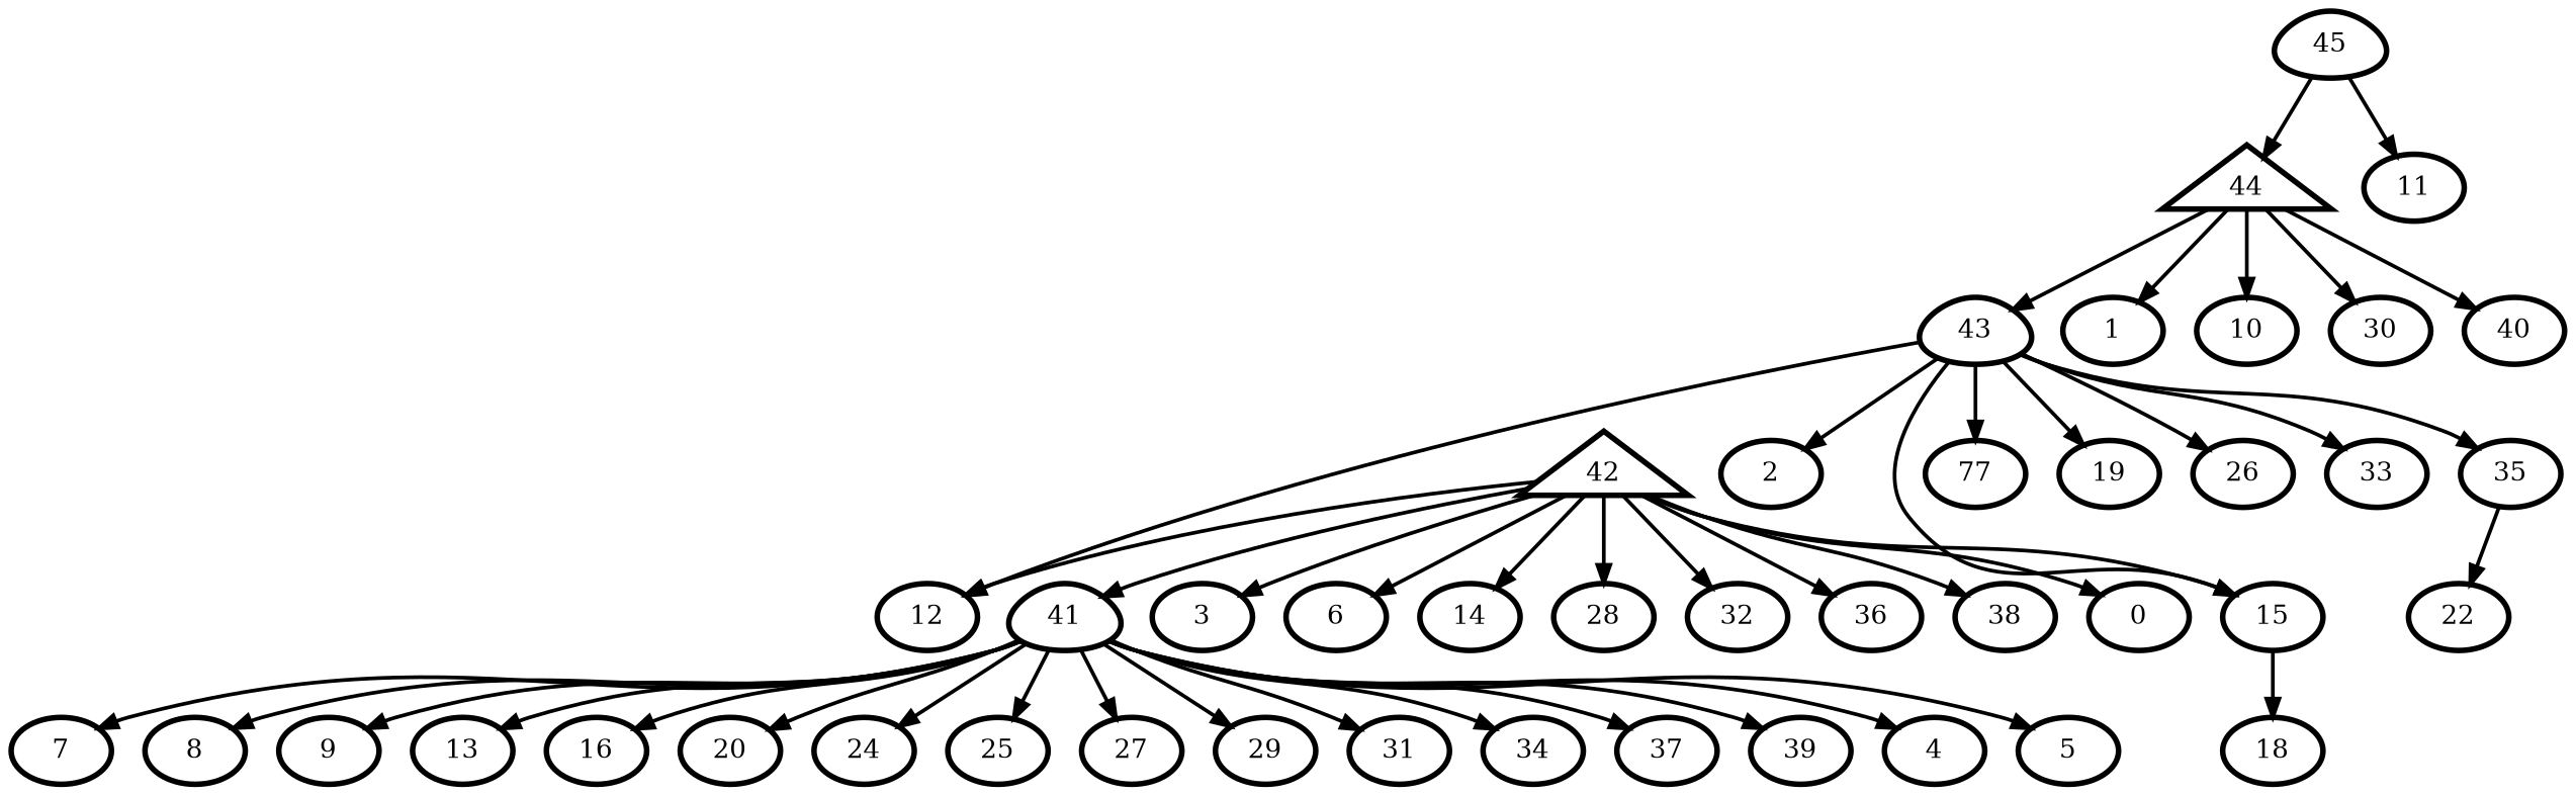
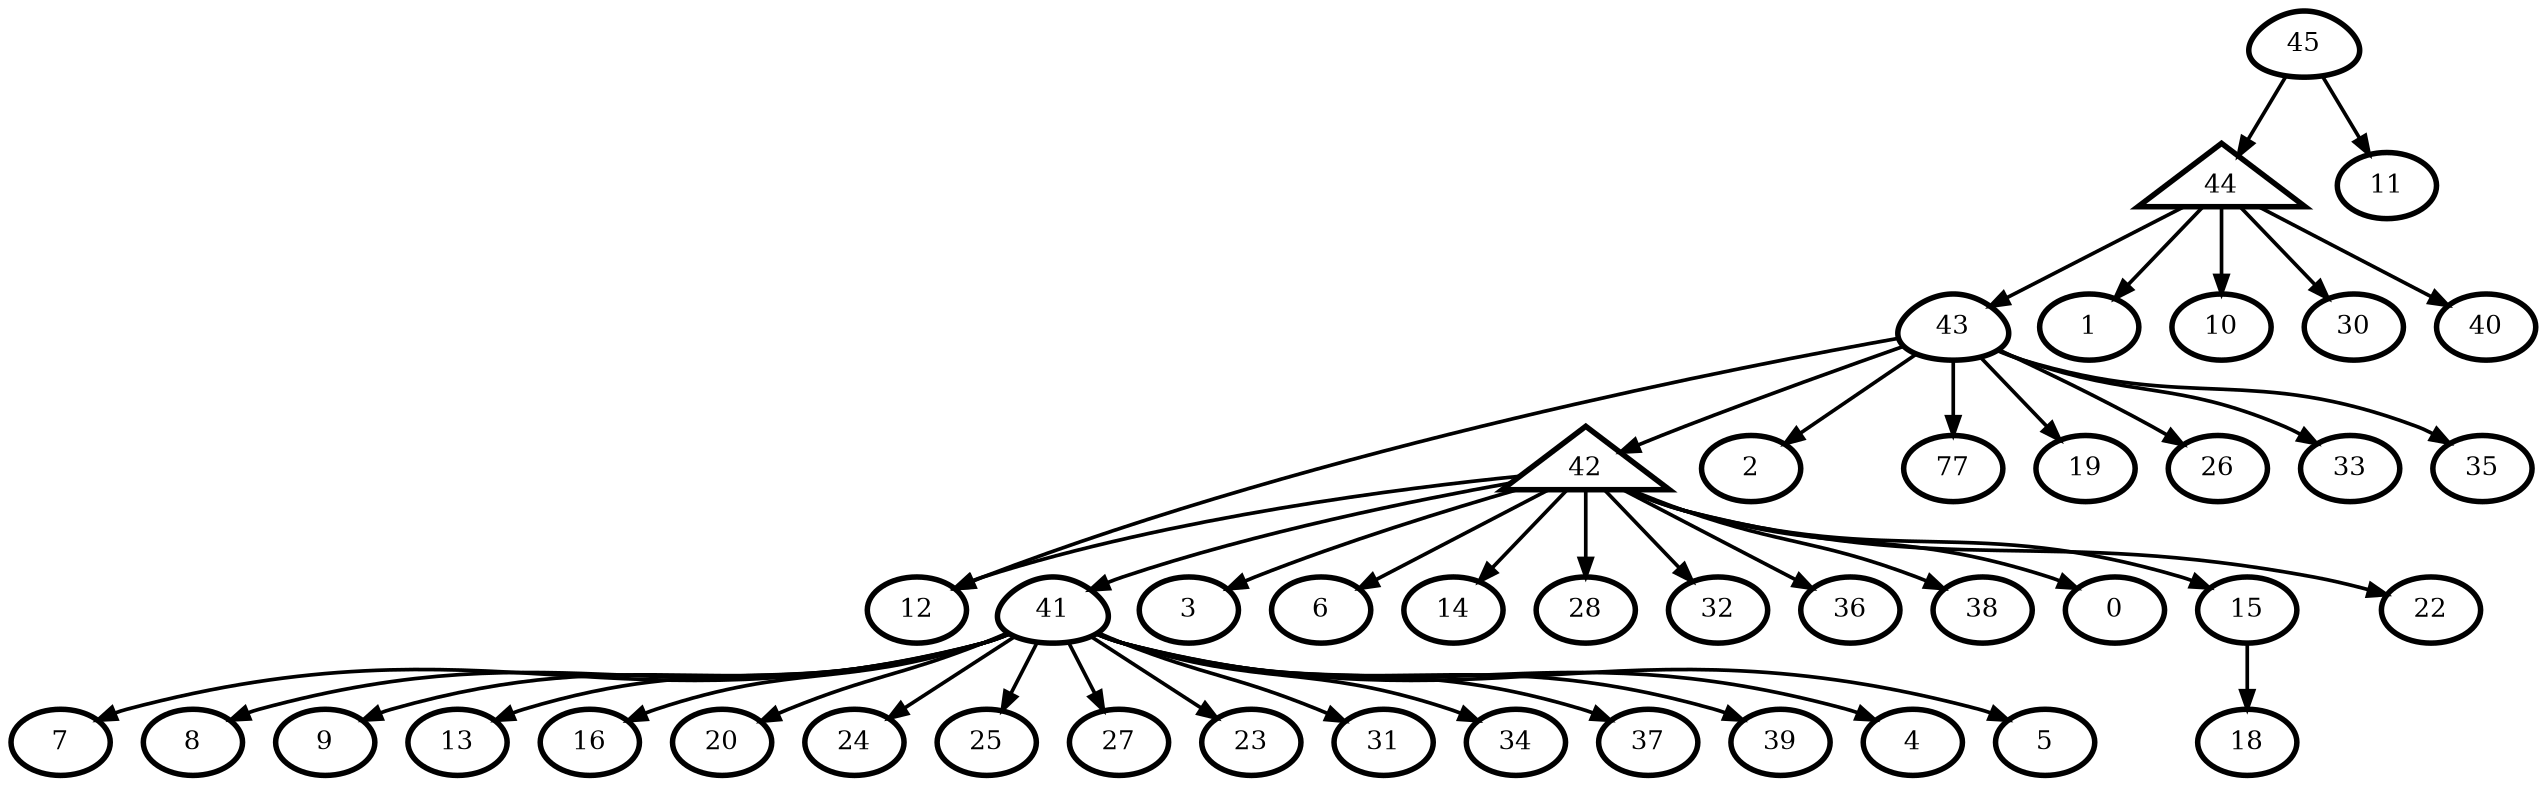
  digraph {
    node [penwidth=3]
    edge [penwidth=2]
    n1 [label=0]
    n2 [label=1]
    n3 [label=2]
    n4 [label=3]
    n5 [label=4]
    n6 [label=5]
    n7 [label=6]
    n8 [label=7]
    n9 [label=8]
    n10 [label=9]
    n11 [label=10]
    n12 [label=11]
    n13 [label=12]
    n14 [label=13]
    n15 [label=14]
    n16 [label=15]
    n17 [label=18]
    n18 [label=16]
    n19 [label=77]
    n20 [label=19]
    n21 [label=20]
    n22 [label=22]
    n23 [label=24]
    n24 [label=25]
    n25 [label=26]
    n26 [label=27]
    n27 [label=28]
-   n28 [label=29]
+   n28 [label=23]
    n29 [label=30]
    n30 [label=31]
    n31 [label=32]
    n32 [label=33]
    n33 [label=34]
    n34 [label=35]
    n35 [label=36]
    n36 [label=37]
    n37 [label=38]
    n38 [label=39]
    n39 [label=40]
    n40 [label=41 shape=egg]
    n41 [label=43 shape=egg]
    n42 [label=42 shape=triangle]
    n43 [label=44 shape=triangle]
    n44 [label=45 shape=egg]
    n16 -> n17
    n40 -> n5
    n40 -> n6
    n40 -> n8
    n40 -> n9
    n40 -> n10
    n40 -> n14
    n40 -> n18
    n40 -> n21
    n40 -> n23
    n40 -> n24
    n40 -> n26
    n40 -> n28
    n40 -> n30
    n40 -> n33
    n40 -> n36
    n40 -> n38
    n41 -> n3
    n41 -> n13
    n41 -> n19
    n41 -> n20
    n41 -> n25
    n41 -> n32
    n41 -> n34
-   n41 -> n16
+   n41 -> n42
    n42 -> n1
    n42 -> n4
    n42 -> n7
    n42 -> n13
    n42 -> n15
    n42 -> n16
-   n34 -> n22
+   n42 -> n22
    n42 -> n27
    n42 -> n31
    n42 -> n35
    n42 -> n37
    n42 -> n40
    n43 -> n2
    n43 -> n11
    n43 -> n29
    n43 -> n39
    n43 -> n41
    n44 -> n12
    n44 -> n43
  }
